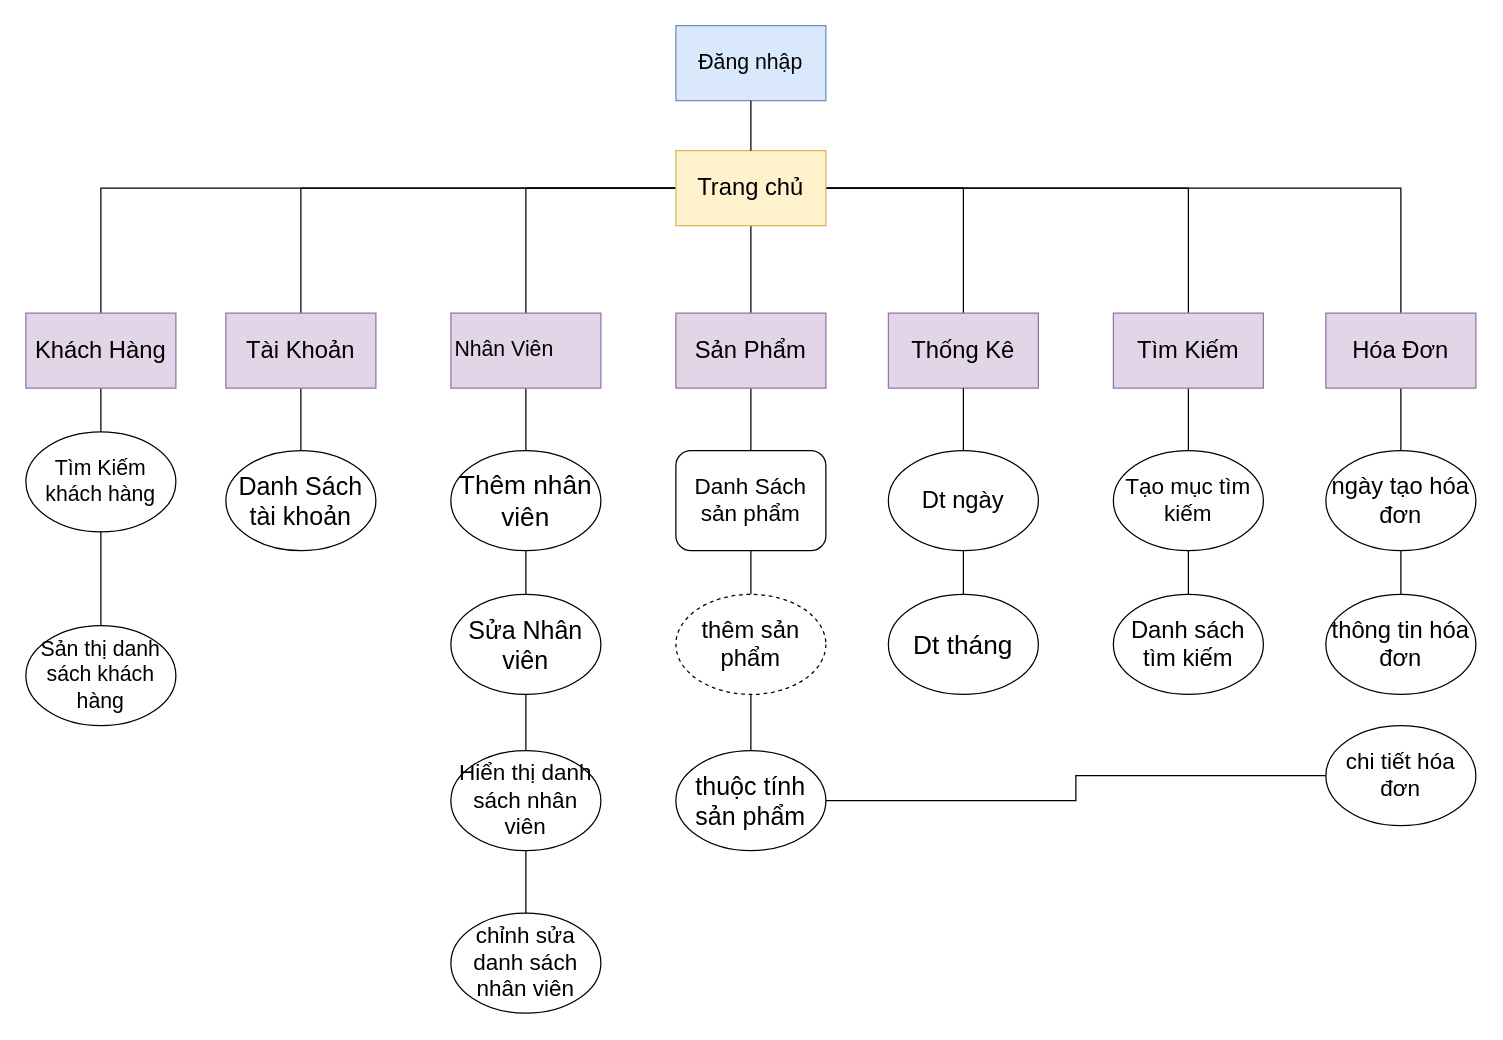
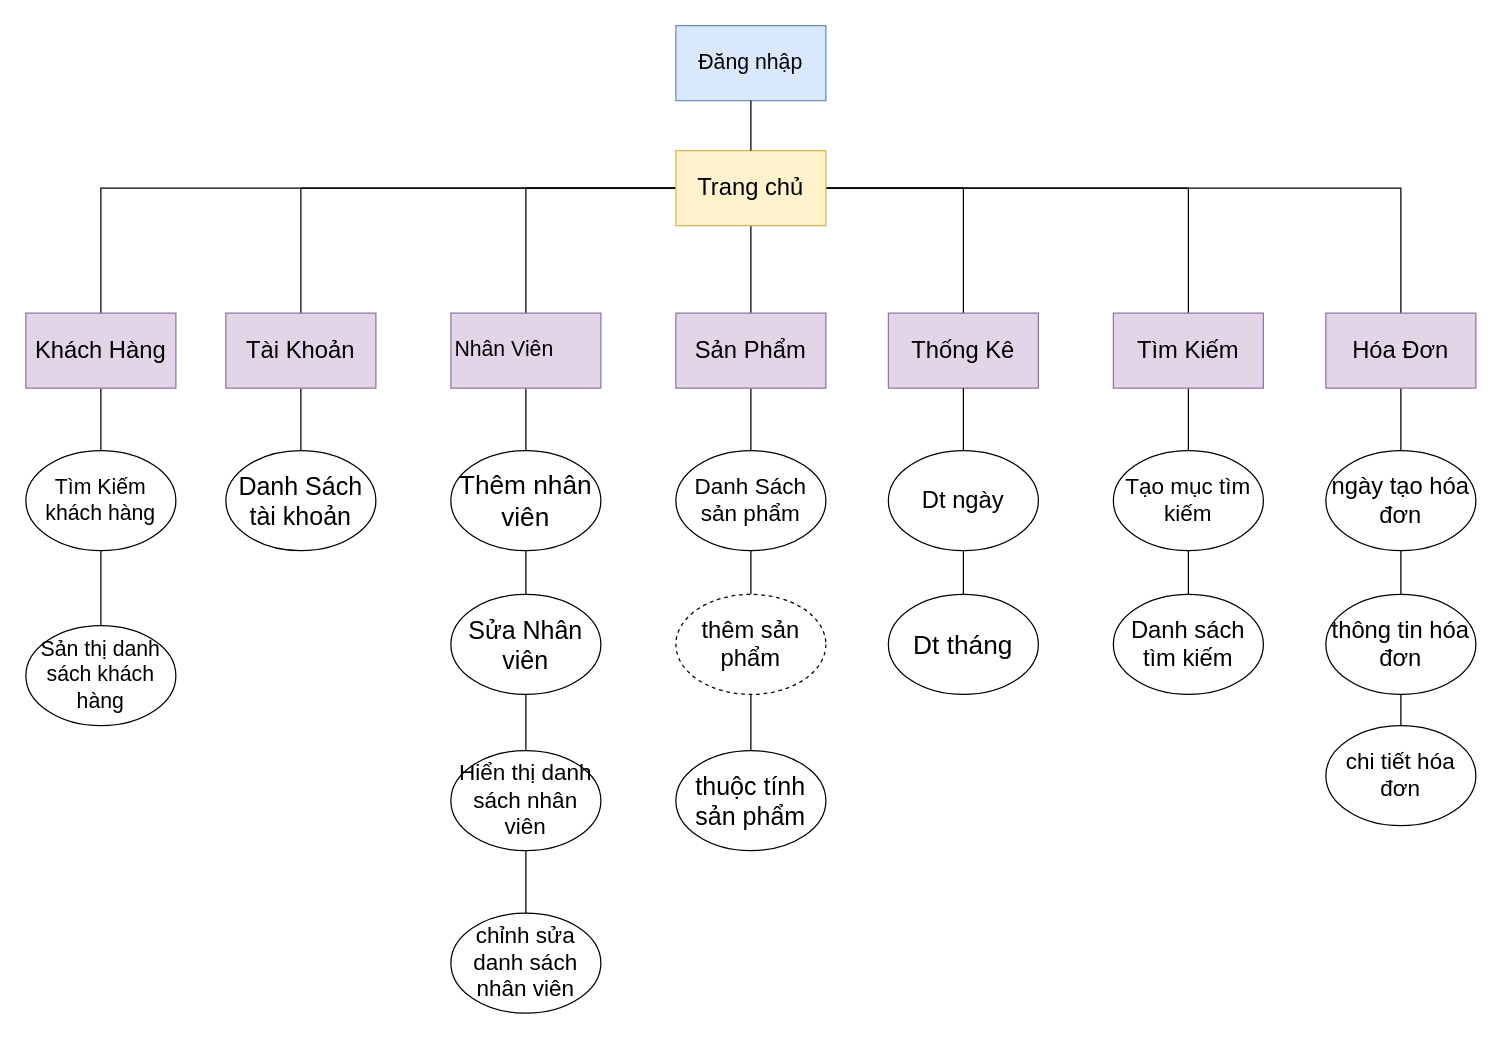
  <mxCell id="0" />
  <mxCell id="1" parent="0" />
  <mxCell id="2" value="&lt;font style=&quot;font-size: 17px;&quot;&gt;Đăng nhập&lt;/font&gt;" style="rounded=0;whiteSpace=wrap;html=1;fillColor=#dae8fc;strokeColor=#6c8ebf;" vertex="1" parent="1"><mxGeometry x="540" y="20" width="120" height="60" as="geometry" /></mxCell>
  <mxCell id="3" value="" style="edgeStyle=orthogonalEdgeStyle;rounded=0;orthogonalLoop=1;jettySize=auto;html=1;endArrow=none;endFill=0;" edge="1" parent="1" source="10" target="40"><mxGeometry relative="1" as="geometry" /></mxCell>
  <mxCell id="4" style="edgeStyle=orthogonalEdgeStyle;rounded=0;orthogonalLoop=1;jettySize=auto;html=1;entryX=0.5;entryY=0;entryDx=0;entryDy=0;endArrow=none;endFill=0;" edge="1" parent="1" source="10" target="39"><mxGeometry relative="1" as="geometry" /></mxCell>
  <mxCell id="5" style="edgeStyle=orthogonalEdgeStyle;rounded=0;orthogonalLoop=1;jettySize=auto;html=1;entryX=0.5;entryY=0;entryDx=0;entryDy=0;endArrow=none;endFill=0;" edge="1" parent="1" source="10" target="38"><mxGeometry relative="1" as="geometry" /></mxCell>
  <mxCell id="6" style="edgeStyle=orthogonalEdgeStyle;rounded=0;orthogonalLoop=1;jettySize=auto;html=1;entryX=0.5;entryY=0;entryDx=0;entryDy=0;endArrow=none;endFill=0;" edge="1" parent="1" source="10" target="37"><mxGeometry relative="1" as="geometry" /></mxCell>
  <mxCell id="7" style="edgeStyle=orthogonalEdgeStyle;rounded=0;orthogonalLoop=1;jettySize=auto;html=1;entryX=0.5;entryY=0;entryDx=0;entryDy=0;endArrow=none;endFill=0;" edge="1" parent="1" source="10" target="41"><mxGeometry relative="1" as="geometry" /></mxCell>
  <mxCell id="8" style="edgeStyle=orthogonalEdgeStyle;rounded=0;orthogonalLoop=1;jettySize=auto;html=1;entryX=0.5;entryY=0;entryDx=0;entryDy=0;endArrow=none;endFill=0;" edge="1" parent="1" source="10" target="42"><mxGeometry relative="1" as="geometry" /></mxCell>
  <mxCell id="9" style="edgeStyle=orthogonalEdgeStyle;rounded=0;orthogonalLoop=1;jettySize=auto;html=1;entryX=0.5;entryY=0;entryDx=0;entryDy=0;endArrow=none;endFill=0;" edge="1" parent="1" source="10" target="43"><mxGeometry relative="1" as="geometry" /></mxCell>
  <mxCell id="10" value="Trang chủ" style="rounded=0;whiteSpace=wrap;html=1;fontSize=19;fillColor=#fff2cc;strokeColor=#d6b656;" vertex="1" parent="1"><mxGeometry x="540" y="120" width="120" height="60" as="geometry" /></mxCell>
  <mxCell id="11" value="" style="edgeStyle=orthogonalEdgeStyle;rounded=0;orthogonalLoop=1;jettySize=auto;html=1;endArrow=none;endFill=0;" edge="1" parent="1" source="12" target="37"><mxGeometry relative="1" as="geometry" /></mxCell>
- <mxCell id="12" value="Tìm Kiếm khách hàng" style="ellipse;whiteSpace=wrap;html=1;fontSize=17;" vertex="1" parent="1"><mxGeometry x="20" y="345" width="120" height="80" as="geometry" /></mxCell>
+ <mxCell id="12" value="Tìm Kiếm khách hàng" style="ellipse;whiteSpace=wrap;html=1;fontSize=17;" vertex="1" parent="1"><mxGeometry x="20" y="360" width="120" height="80" as="geometry" /></mxCell>
  <mxCell id="13" style="edgeStyle=orthogonalEdgeStyle;rounded=0;orthogonalLoop=1;jettySize=auto;html=1;entryX=0.5;entryY=1;entryDx=0;entryDy=0;endArrow=none;endFill=0;" edge="1" parent="1" source="14" target="12"><mxGeometry relative="1" as="geometry" /></mxCell>
  <mxCell id="14" value="Sản thị danh sách khách hàng" style="ellipse;whiteSpace=wrap;html=1;fontSize=17;" vertex="1" parent="1"><mxGeometry x="20" y="500" width="120" height="80" as="geometry" /></mxCell>
  <mxCell id="15" style="edgeStyle=orthogonalEdgeStyle;rounded=0;orthogonalLoop=1;jettySize=auto;html=1;entryX=0.5;entryY=1;entryDx=0;entryDy=0;endArrow=none;endFill=0;" edge="1" parent="1" source="16" target="38"><mxGeometry relative="1" as="geometry" /></mxCell>
  <mxCell id="16" value="Danh Sách tài khoản" style="ellipse;whiteSpace=wrap;html=1;fontSize=20;" vertex="1" parent="1"><mxGeometry x="180" y="360" width="120" height="80" as="geometry" /></mxCell>
  <mxCell id="17" value="" style="edgeStyle=orthogonalEdgeStyle;rounded=0;orthogonalLoop=1;jettySize=auto;html=1;endArrow=none;endFill=0;" edge="1" parent="1" source="18" target="39"><mxGeometry relative="1" as="geometry" /></mxCell>
  <mxCell id="18" value="Thêm nhân viên" style="ellipse;whiteSpace=wrap;html=1;fontSize=21;" vertex="1" parent="1"><mxGeometry x="360" y="360" width="120" height="80" as="geometry" /></mxCell>
  <mxCell id="19" style="edgeStyle=orthogonalEdgeStyle;rounded=0;orthogonalLoop=1;jettySize=auto;html=1;endArrow=none;endFill=0;" edge="1" parent="1" source="20" target="18"><mxGeometry relative="1" as="geometry" /></mxCell>
  <mxCell id="20" value="Sửa Nhân viên" style="ellipse;whiteSpace=wrap;html=1;fontSize=20;" vertex="1" parent="1"><mxGeometry x="360" y="475" width="120" height="80" as="geometry" /></mxCell>
  <mxCell id="21" style="edgeStyle=orthogonalEdgeStyle;rounded=0;orthogonalLoop=1;jettySize=auto;html=1;endArrow=none;endFill=0;" edge="1" parent="1" source="22" target="20"><mxGeometry relative="1" as="geometry" /></mxCell>
  <mxCell id="22" value="Hiển thị danh sách nhân viên" style="ellipse;whiteSpace=wrap;html=1;fontSize=18;" vertex="1" parent="1"><mxGeometry x="360" y="600" width="120" height="80" as="geometry" /></mxCell>
  <mxCell id="23" style="edgeStyle=orthogonalEdgeStyle;rounded=0;orthogonalLoop=1;jettySize=auto;html=1;entryX=0.5;entryY=1;entryDx=0;entryDy=0;endArrow=none;endFill=0;" edge="1" parent="1" source="24" target="40"><mxGeometry relative="1" as="geometry" /></mxCell>
- <mxCell id="24" value="Danh Sách sản phẩm" style="whiteSpace=wrap;html=1;fontSize=18;rounded=1;" vertex="1" parent="1"><mxGeometry x="540" y="360" width="120" height="80" as="geometry" /></mxCell>
+ <mxCell id="24" value="Danh Sách sản phẩm" style="ellipse;whiteSpace=wrap;html=1;fontSize=18;" vertex="1" parent="1"><mxGeometry x="540" y="360" width="120" height="80" as="geometry" /></mxCell>
  <mxCell id="25" style="edgeStyle=orthogonalEdgeStyle;rounded=0;orthogonalLoop=1;jettySize=auto;html=1;entryX=0.5;entryY=1;entryDx=0;entryDy=0;endArrow=none;endFill=0;" edge="1" parent="1" source="26" target="24"><mxGeometry relative="1" as="geometry" /></mxCell>
  <mxCell id="26" value="thêm sản phẩm" style="ellipse;whiteSpace=wrap;html=1;fontSize=19;dashed=1;" vertex="1" parent="1"><mxGeometry x="540" y="475" width="120" height="80" as="geometry" /></mxCell>
  <mxCell id="27" style="edgeStyle=orthogonalEdgeStyle;rounded=0;orthogonalLoop=1;jettySize=auto;html=1;endArrow=none;endFill=0;" edge="1" parent="1" source="28" target="26"><mxGeometry relative="1" as="geometry" /></mxCell>
  <mxCell id="28" value="thuộc tính sản phẩm" style="ellipse;whiteSpace=wrap;html=1;fontSize=20;" vertex="1" parent="1"><mxGeometry x="540" y="600" width="120" height="80" as="geometry" /></mxCell>
  <mxCell id="29" style="edgeStyle=orthogonalEdgeStyle;rounded=0;orthogonalLoop=1;jettySize=auto;html=1;entryX=0.5;entryY=1;entryDx=0;entryDy=0;endArrow=none;endFill=0;" edge="1" parent="1" source="30" target="47"><mxGeometry relative="1" as="geometry" /></mxCell>
  <mxCell id="30" value="Dt tháng" style="ellipse;whiteSpace=wrap;html=1;fontSize=21;" vertex="1" parent="1"><mxGeometry x="710" y="475" width="120" height="80" as="geometry" /></mxCell>
  <mxCell id="31" style="edgeStyle=orthogonalEdgeStyle;rounded=0;orthogonalLoop=1;jettySize=auto;html=1;entryX=0.5;entryY=1;entryDx=0;entryDy=0;endArrow=none;endFill=0;" edge="1" parent="1" source="32" target="42"><mxGeometry relative="1" as="geometry" /></mxCell>
  <mxCell id="32" value="Tạo mục tìm kiếm" style="ellipse;whiteSpace=wrap;html=1;fontSize=18;" vertex="1" parent="1"><mxGeometry x="890" y="360" width="120" height="80" as="geometry" /></mxCell>
  <mxCell id="33" style="edgeStyle=orthogonalEdgeStyle;rounded=0;orthogonalLoop=1;jettySize=auto;html=1;endArrow=none;endFill=0;" edge="1" parent="1" source="34" target="32"><mxGeometry relative="1" as="geometry" /></mxCell>
  <mxCell id="34" value="Danh sách tìm kiếm" style="ellipse;whiteSpace=wrap;html=1;fontSize=19;" vertex="1" parent="1"><mxGeometry x="890" y="475" width="120" height="80" as="geometry" /></mxCell>
  <mxCell id="35" style="edgeStyle=orthogonalEdgeStyle;rounded=0;orthogonalLoop=1;jettySize=auto;html=1;endArrow=none;endFill=0;" edge="1" parent="1" source="36" target="43"><mxGeometry relative="1" as="geometry" /></mxCell>
  <mxCell id="36" value="ngày tạo hóa đơn" style="ellipse;whiteSpace=wrap;html=1;fontSize=19;" vertex="1" parent="1"><mxGeometry x="1060" y="360" width="120" height="80" as="geometry" /></mxCell>
  <mxCell id="37" value="Khách Hàng" style="rounded=0;whiteSpace=wrap;html=1;fontSize=19;fillColor=#e1d5e7;strokeColor=#9673a6;" vertex="1" parent="1"><mxGeometry x="20" y="250" width="120" height="60" as="geometry" /></mxCell>
  <mxCell id="38" value="Tài Khoản" style="rounded=0;whiteSpace=wrap;html=1;fontSize=19;fillColor=#e1d5e7;strokeColor=#9673a6;" vertex="1" parent="1"><mxGeometry x="180" y="250" width="120" height="60" as="geometry" /></mxCell>
  <mxCell id="39" value="Nhân Viên&lt;span style=&quot;white-space: pre; font-size: 17px;&quot;&gt;&#09;&lt;/span&gt;" style="rounded=0;whiteSpace=wrap;html=1;fontSize=17;fillColor=#e1d5e7;strokeColor=#9673a6;" vertex="1" parent="1"><mxGeometry x="360" y="250" width="120" height="60" as="geometry" /></mxCell>
  <mxCell id="40" value="Sản Phẩm" style="rounded=0;whiteSpace=wrap;html=1;fontSize=19;fillColor=#e1d5e7;strokeColor=#9673a6;" vertex="1" parent="1"><mxGeometry x="540" y="250" width="120" height="60" as="geometry" /></mxCell>
  <mxCell id="41" value="Thống Kê" style="rounded=0;whiteSpace=wrap;html=1;fontSize=19;fillColor=#e1d5e7;strokeColor=#9673a6;" vertex="1" parent="1"><mxGeometry x="710" y="250" width="120" height="60" as="geometry" /></mxCell>
  <mxCell id="42" value="Tìm Kiếm" style="rounded=0;whiteSpace=wrap;html=1;fontSize=19;fillColor=#e1d5e7;strokeColor=#9673a6;" vertex="1" parent="1"><mxGeometry x="890" y="250" width="120" height="60" as="geometry" /></mxCell>
  <mxCell id="43" value="Hóa Đơn" style="rounded=0;whiteSpace=wrap;html=1;fontSize=19;fillColor=#e1d5e7;strokeColor=#9673a6;" vertex="1" parent="1"><mxGeometry x="1060" y="250" width="120" height="60" as="geometry" /></mxCell>
  <mxCell id="44" style="edgeStyle=orthogonalEdgeStyle;rounded=0;orthogonalLoop=1;jettySize=auto;html=1;entryX=0.5;entryY=1;entryDx=0;entryDy=0;endArrow=none;endFill=0;" edge="1" parent="1" source="45" target="22"><mxGeometry relative="1" as="geometry" /></mxCell>
  <mxCell id="45" value="chỉnh sửa danh sách nhân viên" style="ellipse;whiteSpace=wrap;html=1;fontSize=18;" vertex="1" parent="1"><mxGeometry x="360" y="730" width="120" height="80" as="geometry" /></mxCell>
  <mxCell id="46" value="" style="edgeStyle=orthogonalEdgeStyle;rounded=0;orthogonalLoop=1;jettySize=auto;html=1;endArrow=none;endFill=0;" edge="1" parent="1" source="47" target="41"><mxGeometry relative="1" as="geometry" /></mxCell>
  <mxCell id="47" value="Dt ngày" style="ellipse;whiteSpace=wrap;html=1;fontSize=19;" vertex="1" parent="1"><mxGeometry x="710" y="360" width="120" height="80" as="geometry" /></mxCell>
  <mxCell id="48" style="edgeStyle=orthogonalEdgeStyle;rounded=0;orthogonalLoop=1;jettySize=auto;html=1;endArrow=none;endFill=0;" edge="1" parent="1" source="49" target="36"><mxGeometry relative="1" as="geometry" /></mxCell>
  <mxCell id="49" value="thông tin hóa đơn" style="ellipse;whiteSpace=wrap;html=1;fontSize=19;" vertex="1" parent="1"><mxGeometry x="1060" y="475" width="120" height="80" as="geometry" /></mxCell>
- <mxCell id="50" style="edgeStyle=orthogonalEdgeStyle;rounded=0;orthogonalLoop=1;jettySize=auto;html=1;endArrow=none;endFill=0;" edge="1" parent="1" source="51" target="28"><mxGeometry relative="1" as="geometry" /></mxCell>
+ <mxCell id="50" style="edgeStyle=orthogonalEdgeStyle;rounded=0;orthogonalLoop=1;jettySize=auto;html=1;endArrow=none;endFill=0;" edge="1" parent="1" source="51" target="49"><mxGeometry relative="1" as="geometry" /></mxCell>
  <mxCell id="51" value="chi tiết hóa đơn" style="ellipse;whiteSpace=wrap;html=1;fontSize=18;" vertex="1" parent="1"><mxGeometry x="1060" y="580" width="120" height="80" as="geometry" /></mxCell>
  <mxCell id="52" value="" style="endArrow=none;html=1;rounded=0;exitX=0.5;exitY=1;exitDx=0;exitDy=0;entryX=0.5;entryY=0;entryDx=0;entryDy=0;endFill=0;" edge="1" parent="1" source="2" target="10"><mxGeometry width="50" height="50" relative="1" as="geometry"><mxPoint x="510" y="330" as="sourcePoint" /><mxPoint x="560" y="280" as="targetPoint" /></mxGeometry></mxCell>
